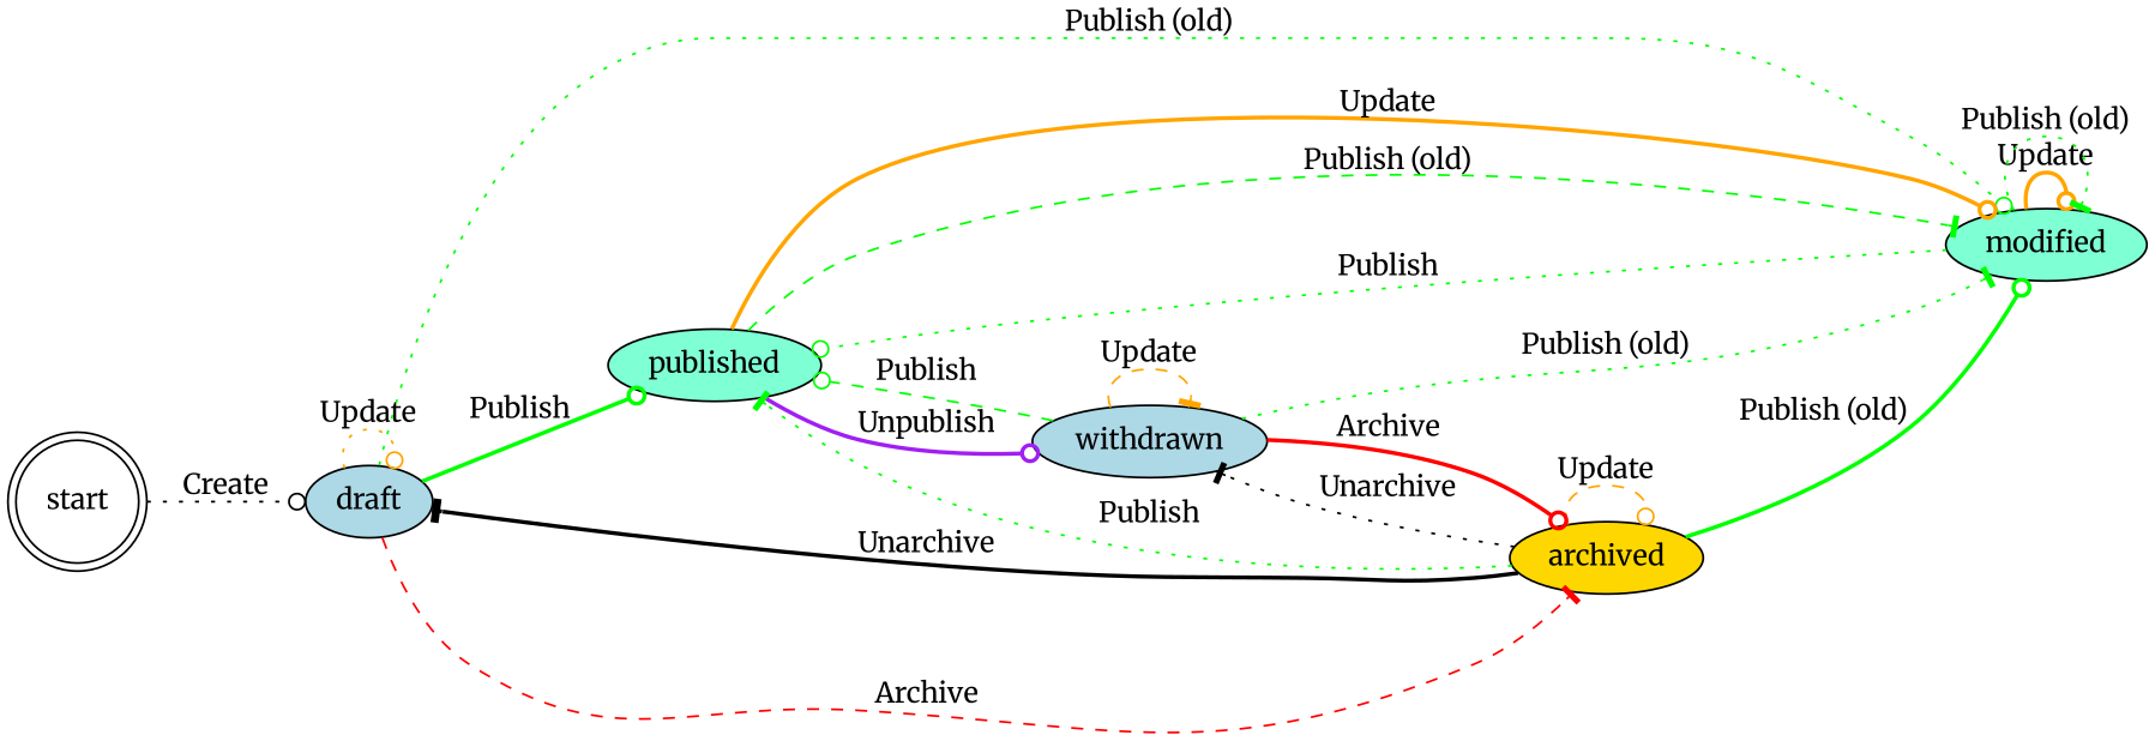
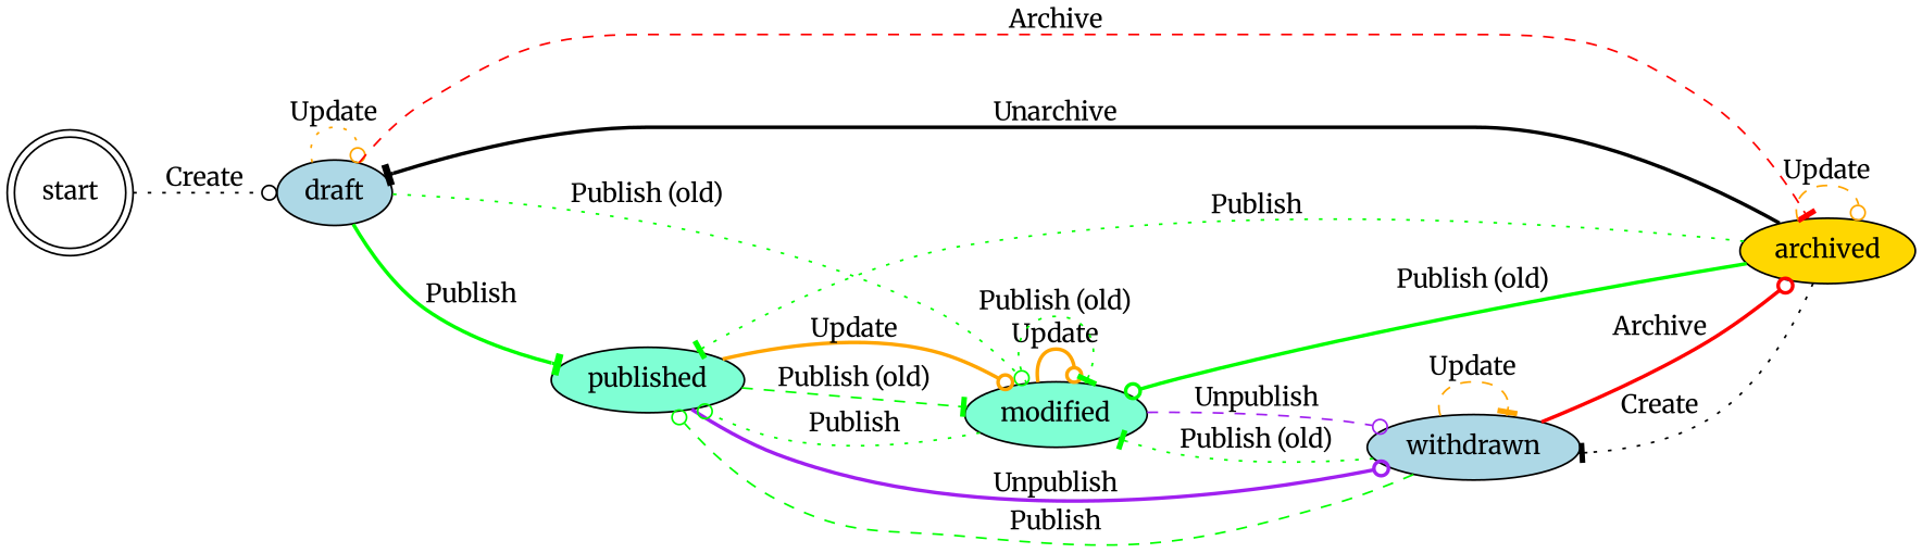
  digraph {
    fontname=Merriweather
    rankdir=LR
    node [fillcolor=lightblue fontname=Merriweather style=filled]
    edge [arrowhead=odot fontname=Merriweather style=dotted color=green]
    start [fillcolor=white shape=doublecircle]
    draft
    published [fillcolor=aquamarine]
    modified [fillcolor=aquamarine]
    archived [fillcolor=gold]
    withdrawn
    start -> draft [label=Create color=""]
    draft -> draft [color=orange label=Update]
-   draft -> published [label=Publish style=bold]
+   draft -> published [arrowhead=tee label=Publish style=bold]
    draft -> modified [label="Publish (old)"]
    draft -> archived [arrowhead=tee color=red label=Archive style=dashed]
    published -> modified [color=orange label=Update style=bold]
    published -> modified [arrowhead=tee label="Publish (old)" style=dashed]
    published -> withdrawn [color=purple label=Unpublish style=bold]
    modified -> published [label=Publish]
    modified -> modified [color=orange label=Update style=bold]
    modified -> modified [arrowhead=tee label="Publish (old)"]
+   modified -> withdrawn [color=purple label=Unpublish style=dashed]
    archived -> draft [arrowhead=tee label=Unarchive style=bold color=""]
    archived -> published [arrowhead=tee label=Publish]
    archived -> modified [label="Publish (old)" style=bold]
    archived -> archived [color=orange label=Update style=dashed]
-   archived -> withdrawn [arrowhead=tee label=Unarchive color=""]
+   archived -> withdrawn [arrowhead=tee label=Create color=""]
    withdrawn -> published [label=Publish style=dashed]
    withdrawn -> modified [arrowhead=tee label="Publish (old)"]
    withdrawn -> archived [color=red label=Archive style=bold]
    withdrawn -> withdrawn [arrowhead=tee color=orange label=Update style=dashed]
  }
